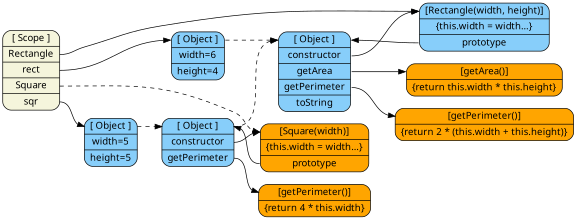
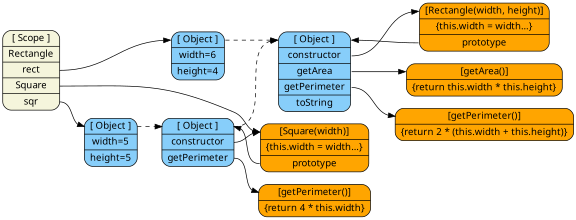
  digraph {
    rankdir=LR
    node [fillcolor=orange fontname=Sans shape=Mrecord style=filled]
    edge [headport=__proto__ tailport=__proto__]
    n1 [fillcolor=beige label="<__proto__>[ Scope ]|<Rectangle>Rectangle|<rect>rect|<Square>Square|<sqr>sqr"]
    n2 [fillcolor=lightskyblue label="<__proto__>[ Object ]|<width>width=6|<height>height=4"]
    n3 [fillcolor=lightskyblue label="<__proto__>[ Object ]|<width>width=5|<height>height=5"]
-   n4 [fillcolor=lightskyblue label="<__proto__>[Rectangle(width, height)]|\{this.width = width…\}|<prototype>prototype"]
+   n4 [label="<__proto__>[Rectangle(width, height)]|\{this.width = width…\}|<prototype>prototype"]
    n5 [label="<__proto__>[Square(width)]|\{this.width = width…\}|<prototype>prototype"]
    n6 [fillcolor=lightskyblue label="<__proto__>[ Object ]|<constructor>constructor|<getArea>getArea|<getPerimeter>getPerimeter|<toString>toString"]
    n7 [fillcolor=lightskyblue label="<__proto__>[ Object ]|<constructor>constructor|<getPerimeter>getPerimeter"]
    n8 [label="<__proto__>[getArea()]|\{return this.width * this.height\}"]
    n9 [label="<__proto__>[getPerimeter()]|\{return 2 * (this.width + this.height)\}"]
    n10 [label="<__proto__>[getPerimeter()]|\{return 4 * this.width\}"]
    n1 -> n2 [tailport=rect]
    n1 -> n3 [tailport=sqr]
-   n1 -> n4 [tailport=Rectangle]
-   n1 -> n5 [tailport=Square style=dashed]
+   n1 -> n5 [tailport=Square]
    n2 -> n6 [style=dashed]
    n3 -> n7 [style=dashed]
    n4 -> n6 [tailport=prototype]
    n5 -> n7 [tailport=prototype]
    n6 -> n4 [tailport=constructor]
    n6 -> n8 [tailport=getArea]
    n6 -> n9 [tailport=getPerimeter]
    n7 -> n5 [tailport=constructor]
    n7 -> n6 [style=dashed]
    n7 -> n10 [tailport=getPerimeter]
  }
